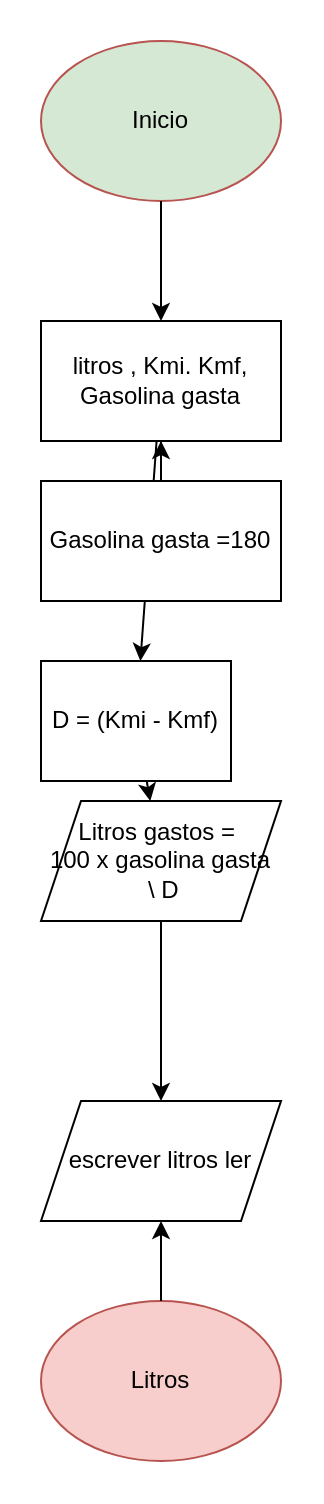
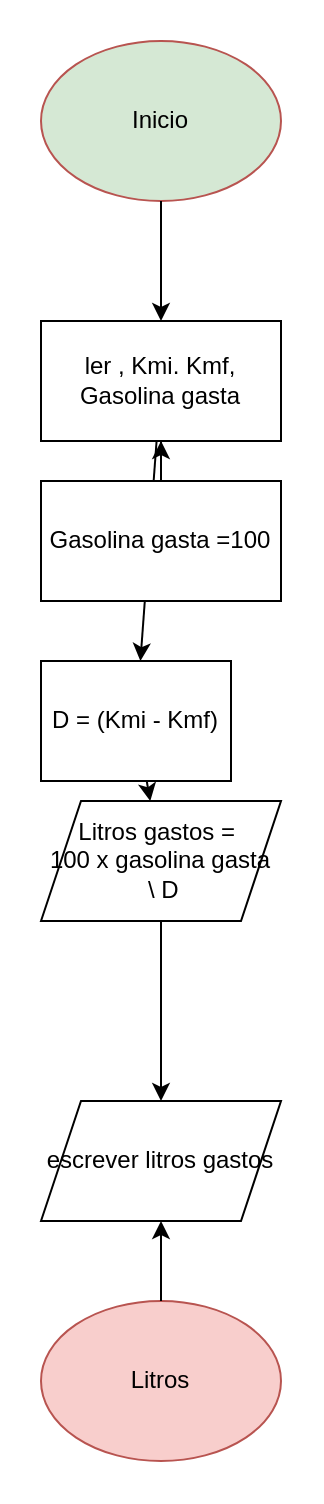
  <mxCell id="0" />
  <mxCell id="1" parent="0" />
  <mxCell id="2" value="Inicio" style="ellipse;whiteSpace=wrap;html=1;fillColor=#d5e8d4;strokeColor=#b85450;" vertex="1" parent="1"><mxGeometry x="20" y="20" width="120" height="80" as="geometry" /></mxCell>
  <mxCell id="3" value="" style="endArrow=classic;html=1;rounded=0;" edge="1" parent="1" source="2" target="4"><mxGeometry width="50" height="50" relative="1" as="geometry"><mxPoint x="140" y="110" as="sourcePoint" /><mxPoint x="80" y="150" as="targetPoint" /></mxGeometry></mxCell>
- <mxCell id="4" value="litros , Kmi. Kmf, Gasolina gasta" style="shape=parallelogram;perimeter=parallelogramPerimeter;whiteSpace=wrap;html=1;fixedSize=1;size=-4;" vertex="1" parent="1"><mxGeometry x="20" y="160" width="120" height="60" as="geometry" /></mxCell>
+ <mxCell id="4" value="ler , Kmi. Kmf, Gasolina gasta" style="shape=parallelogram;perimeter=parallelogramPerimeter;whiteSpace=wrap;html=1;fixedSize=1;size=-4;" vertex="1" parent="1"><mxGeometry x="20" y="160" width="120" height="60" as="geometry" /></mxCell>
  <mxCell id="5" value="Litros" style="ellipse;whiteSpace=wrap;html=1;fillColor=#f8cecc;strokeColor=#b85450;" vertex="1" parent="1"><mxGeometry x="20" y="650" width="120" height="80" as="geometry" /></mxCell>
  <mxCell id="6" value="" style="edgeStyle=orthogonalEdgeStyle;rounded=0;orthogonalLoop=1;jettySize=auto;html=1;" edge="1" parent="1" source="10" target="14"><mxGeometry relative="1" as="geometry"><mxPoint x="80" y="540" as="sourcePoint" /><mxPoint x="80" y="540" as="targetPoint" /></mxGeometry></mxCell>
  <mxCell id="7" value="" style="endArrow=classic;html=1;rounded=0;" edge="1" parent="1" source="9" target="10"><mxGeometry width="50" height="50" relative="1" as="geometry"><mxPoint x="80" y="450" as="sourcePoint" /><mxPoint x="80" y="480" as="targetPoint" /></mxGeometry></mxCell>
  <mxCell id="8" value="" style="endArrow=classic;html=1;rounded=0;" edge="1" parent="1" source="4" target="9"><mxGeometry width="50" height="50" relative="1" as="geometry"><mxPoint x="80" y="350" as="sourcePoint" /><mxPoint x="80" y="300" as="targetPoint" /></mxGeometry></mxCell>
  <mxCell id="9" value="D = (Kmi - Kmf)" style="rounded=0;whiteSpace=wrap;html=1;" vertex="1" parent="1"><mxGeometry x="20" y="330" width="95" height="60" as="geometry" /></mxCell>
  <mxCell id="10" value="Litros gastos =&amp;nbsp;&lt;div&gt;100 x gasolina gasta&lt;/div&gt;&lt;div&gt;&amp;nbsp;\ D&lt;/div&gt;" style="shape=parallelogram;perimeter=parallelogramPerimeter;whiteSpace=wrap;html=1;fixedSize=1;" vertex="1" parent="1"><mxGeometry x="20" y="400" width="120" height="60" as="geometry" /></mxCell>
  <mxCell id="11" value="" style="endArrow=classic;html=1;rounded=0;exitX=0.5;exitY=0;exitDx=0;exitDy=0;" edge="1" parent="1" source="5" target="14"><mxGeometry width="50" height="50" relative="1" as="geometry"><mxPoint x="252.941" y="550" as="sourcePoint" /><mxPoint x="90" y="660" as="targetPoint" /></mxGeometry></mxCell>
  <mxCell id="12" value="" style="edgeStyle=orthogonalEdgeStyle;rounded=0;orthogonalLoop=1;jettySize=auto;html=1;" edge="1" parent="1" source="13" target="4"><mxGeometry relative="1" as="geometry" /></mxCell>
- <mxCell id="13" value="Gasolina gasta =180" style="rounded=0;whiteSpace=wrap;html=1;" vertex="1" parent="1"><mxGeometry x="20" y="240" width="120" height="60" as="geometry" /></mxCell>
- <mxCell id="14" value="escrever litros ler" style="shape=parallelogram;perimeter=parallelogramPerimeter;whiteSpace=wrap;html=1;fixedSize=1;" vertex="1" parent="1"><mxGeometry x="20" y="550" width="120" height="60" as="geometry" /></mxCell>
+ <mxCell id="13" value="Gasolina gasta =100" style="rounded=0;whiteSpace=wrap;html=1;" vertex="1" parent="1"><mxGeometry x="20" y="240" width="120" height="60" as="geometry" /></mxCell>
+ <mxCell id="14" value="escrever litros gastos" style="shape=parallelogram;perimeter=parallelogramPerimeter;whiteSpace=wrap;html=1;fixedSize=1;" vertex="1" parent="1"><mxGeometry x="20" y="550" width="120" height="60" as="geometry" /></mxCell>
